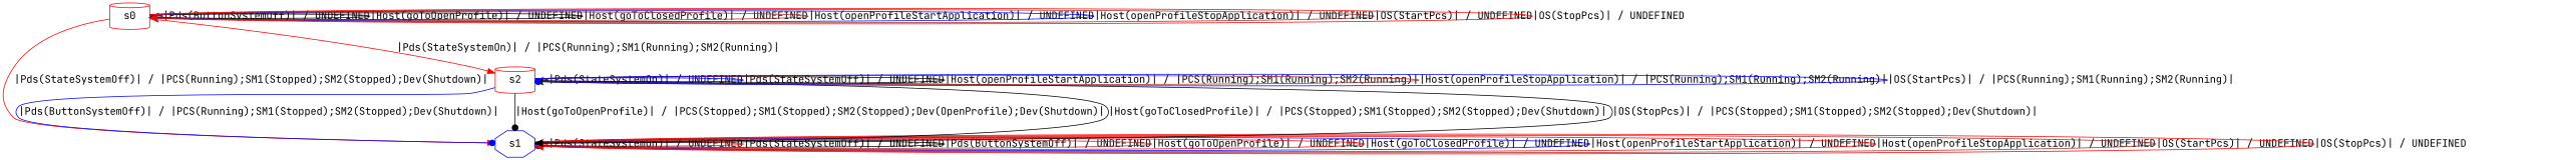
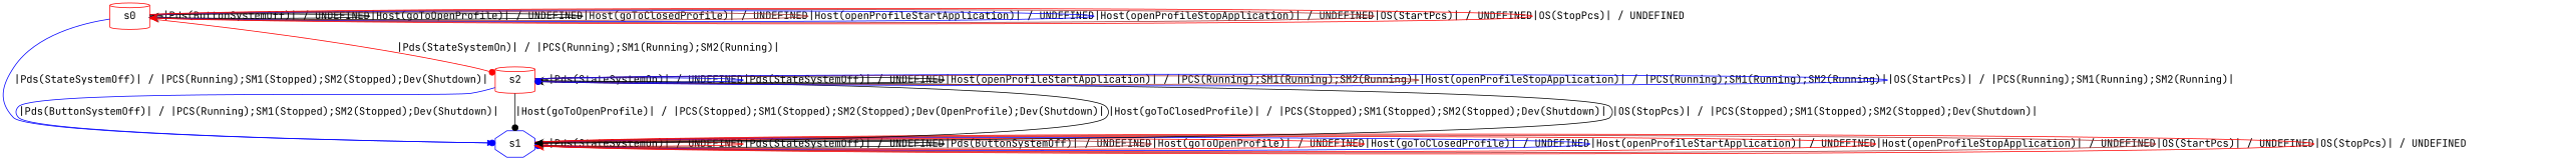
  digraph {
    fontname="JetBrains Mono"
    node [color=red fontname="JetBrains Mono" shape=cylinder]
    edge [arrowhead=normal color=black fontname="JetBrains Mono"]
    n1 [label=s0]
    n2 [color=blue label=s1 shape=octagon]
    n3 [label=s2]
    n1 -> n1 [arrowhead=vee label="|Pds(ButtonSystemOff)| / UNDEFINED"]
    n1 -> n1 [arrowhead=vee label="|Host(goToOpenProfile)| / UNDEFINED"]
    n1 -> n1 [label="|Host(goToClosedProfile)| / UNDEFINED"]
    n1 -> n1 [arrowhead=vee color=brown label="|Host(openProfileStartApplication)| / UNDEFINED"]
    n1 -> n1 [color=blue label="|Host(openProfileStopApplication)| / UNDEFINED"]
    n1 -> n1 [color=brown label="|OS(StartPcs)| / UNDEFINED"]
    n1 -> n1 [arrowhead=vee color=red label="|OS(StopPcs)| / UNDEFINED"]
-   n1 -> n2 [color=red label="|Pds(StateSystemOff)| / |PCS(Running);SM1(Stopped);SM2(Stopped);Dev(Shutdown)|"]
-   n1 -> n3 [color=red label="|Pds(StateSystemOn)| / |PCS(Running);SM1(Running);SM2(Running)|"]
+   n1 -> n2 [color=blue label="|Pds(StateSystemOff)| / |PCS(Running);SM1(Stopped);SM2(Stopped);Dev(Shutdown)|"]
+   n1 -> n3 [arrowhead=dot color=red label="|Pds(StateSystemOn)| / |PCS(Running);SM1(Running);SM2(Running)|"]
    n2 -> n2 [arrowhead=vee color=red label="|Pds(StateSystemOn)| / UNDEFINED"]
    n2 -> n2 [color=red label="|Pds(StateSystemOff)| / UNDEFINED"]
    n2 -> n2 [label="|Pds(ButtonSystemOff)| / UNDEFINED"]
    n2 -> n2 [color=brown label="|Host(goToOpenProfile)| / UNDEFINED"]
    n2 -> n2 [arrowhead=vee color=red label="|Host(goToClosedProfile)| / UNDEFINED"]
    n2 -> n2 [arrowhead=dot color=blue label="|Host(openProfileStartApplication)| / UNDEFINED"]
    n2 -> n2 [color=red label="|Host(openProfileStopApplication)| / UNDEFINED"]
    n2 -> n2 [color=brown label="|OS(StartPcs)| / UNDEFINED"]
    n2 -> n2 [arrowhead=vee color=red label="|OS(StopPcs)| / UNDEFINED"]
    n3 -> n2 [arrowhead=dot color=blue label="|Pds(ButtonSystemOff)| / |PCS(Running);SM1(Stopped);SM2(Stopped);Dev(Shutdown)|"]
    n3 -> n2 [arrowhead=dot label="|Host(goToOpenProfile)| / |PCS(Stopped);SM1(Stopped);SM2(Stopped);Dev(OpenProfile);Dev(Shutdown)|"]
    n3 -> n2 [arrowhead=vee label="|Host(goToClosedProfile)| / |PCS(Stopped);SM1(Stopped);SM2(Stopped);Dev(Shutdown)|"]
    n3 -> n2 [label="|OS(StopPcs)| / |PCS(Stopped);SM1(Stopped);SM2(Stopped);Dev(Shutdown)|"]
    n3 -> n3 [arrowhead=vee label="|Pds(StateSystemOn)| / UNDEFINED"]
    n3 -> n3 [arrowhead=dot color=blue label="|Pds(StateSystemOff)| / UNDEFINED"]
    n3 -> n3 [label="|Host(openProfileStartApplication)| / |PCS(Running);SM1(Running);SM2(Running)|"]
    n3 -> n3 [arrowhead=dot color=brown label="|Host(openProfileStopApplication)| / |PCS(Running);SM1(Running);SM2(Running)|"]
    n3 -> n3 [arrowhead=dot color=blue label="|OS(StartPcs)| / |PCS(Running);SM1(Running);SM2(Running)|"]
  }
